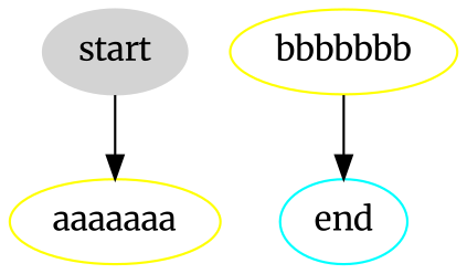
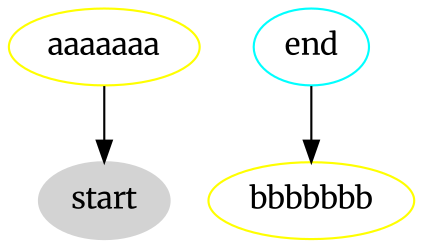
  digraph {
    fontname=Merriweather
    node [color=yellow fontname=Merriweather]
    edge [fontname=Merriweather]
    start [color=lightgrey style=filled]
    n2 [label=aaaaaaa]
    end [color=cyan]
    n4 [label=bbbbbbb]
-   start -> n2
-   n4 -> end
+   n2 -> start
+   end -> n4
  }
